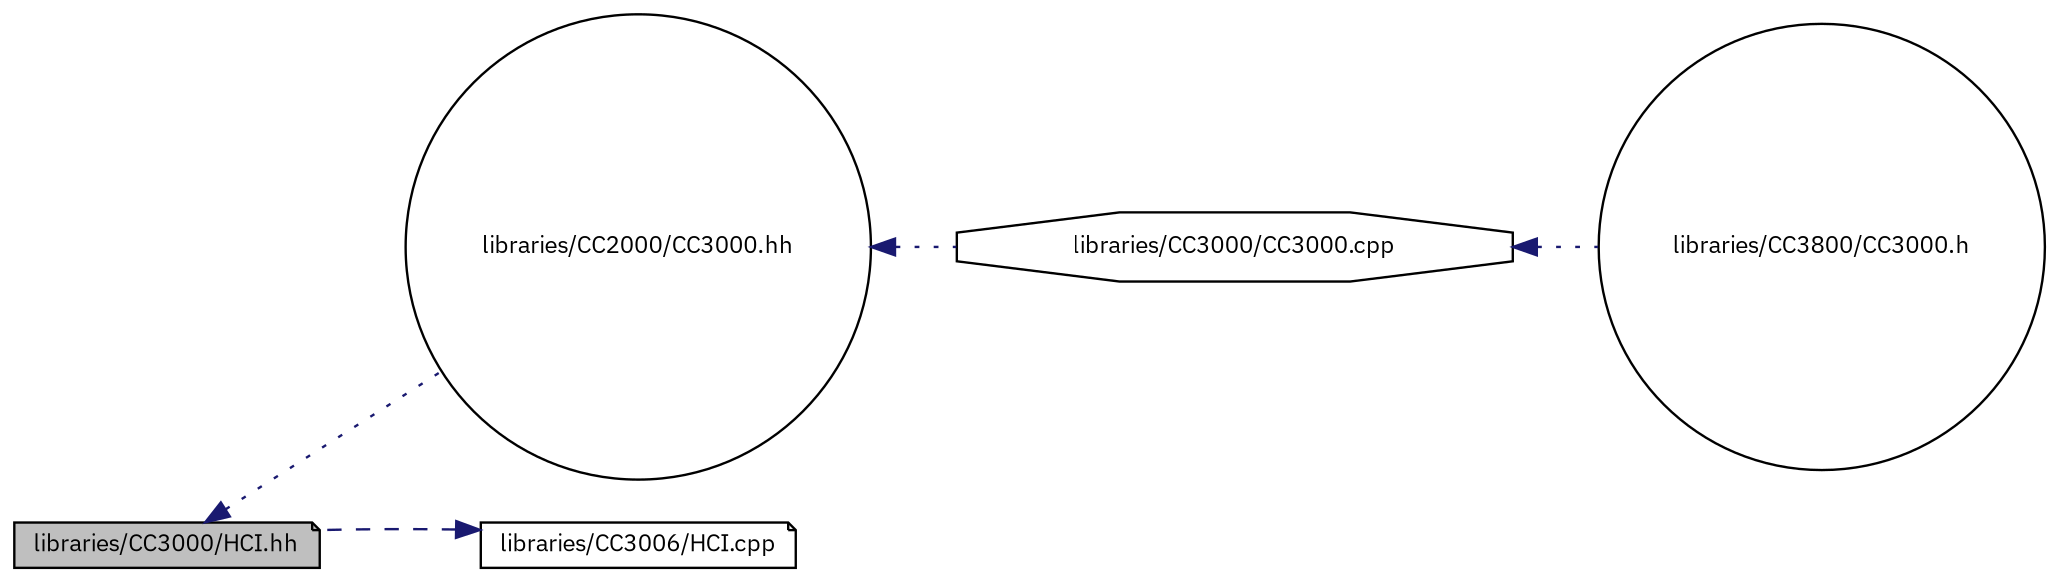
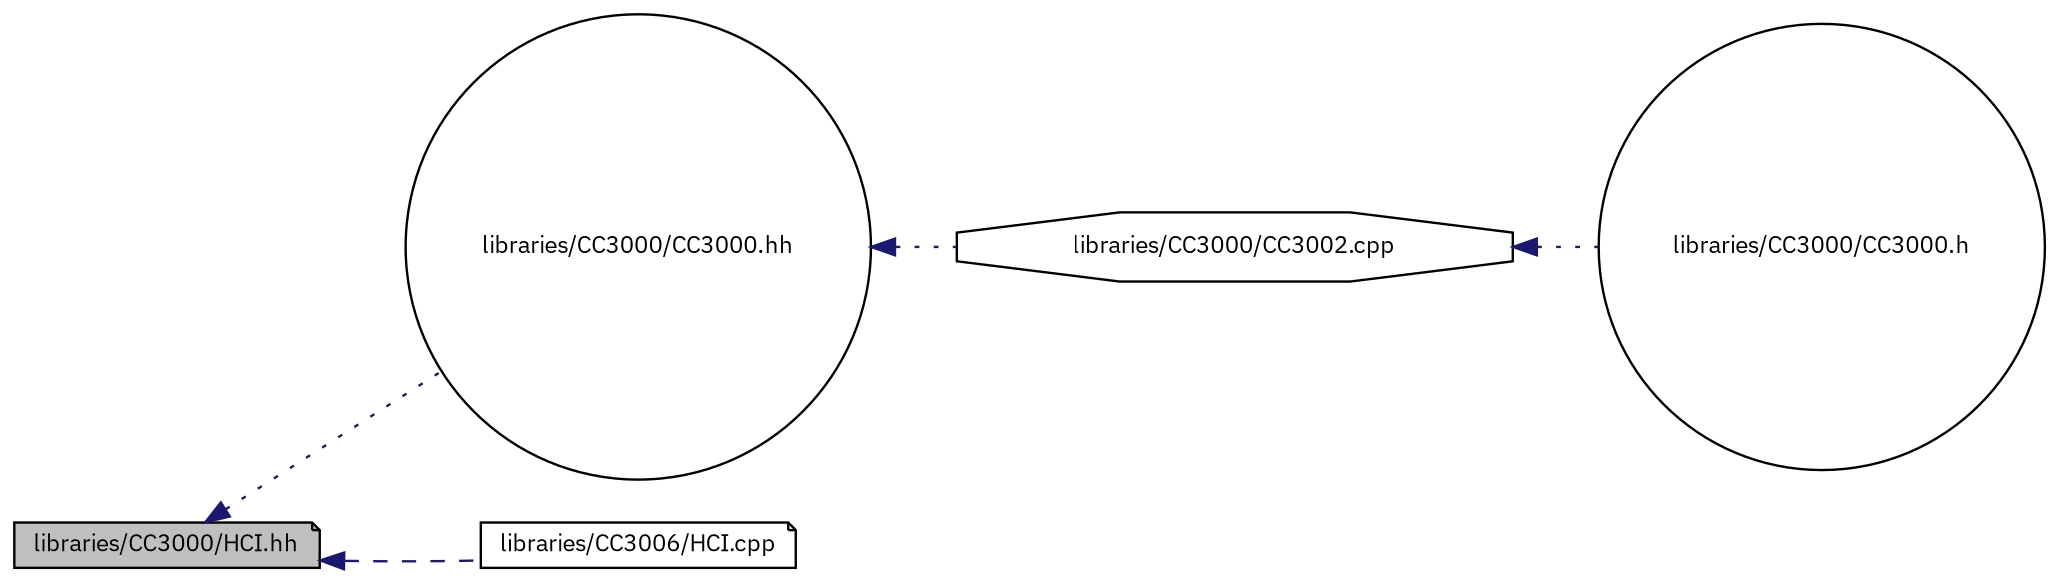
  digraph {
    fontname="IBM Plex Sans"
    rankdir=LR
    node [color=black fillcolor=white fontname="IBM Plex Sans" fontsize=10 shape=note style=filled]
    edge [color=midnightblue dir=back fontname="IBM Plex Sans" fontsize=10 labelfontname=Helvetica labelfontsize=10 style=dotted]
    n1 [fillcolor=grey75 fontcolor=black height=0.2 label="libraries/CC3000/HCI.hh" width=0.4]
-   n2 [height=0.2 label="libraries/CC2000/CC3000.hh" shape=circle width=0.4]
+   n2 [height=0.2 label="libraries/CC3000/CC3000.hh" shape=circle width=0.4]
    n3 [height=0.2 label="libraries/CC3006/HCI.cpp" width=0.4]
-   n4 [height=0.2 label="libraries/CC3000/CC3000.cpp" shape=octagon width=0.4]
-   n5 [height=0.2 label="libraries/CC3800/CC3000.h" shape=circle width=0.4]
+   n4 [height=0.2 label="libraries/CC3000/CC3002.cpp" shape=octagon width=0.4]
+   n5 [height=0.2 label="libraries/CC3000/CC3000.h" shape=circle width=0.4]
    n1 -> n2
-   n3 -> n1 [style=dashed]
+   n1 -> n3 [style=dashed]
    n2 -> n4
    n4 -> n5
  }
